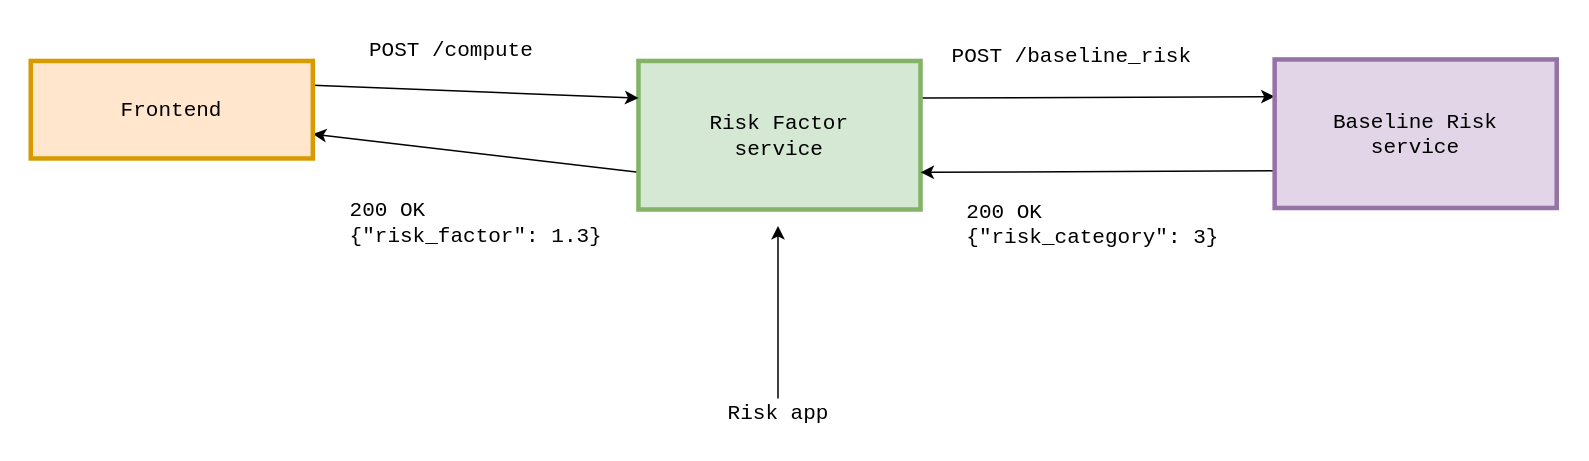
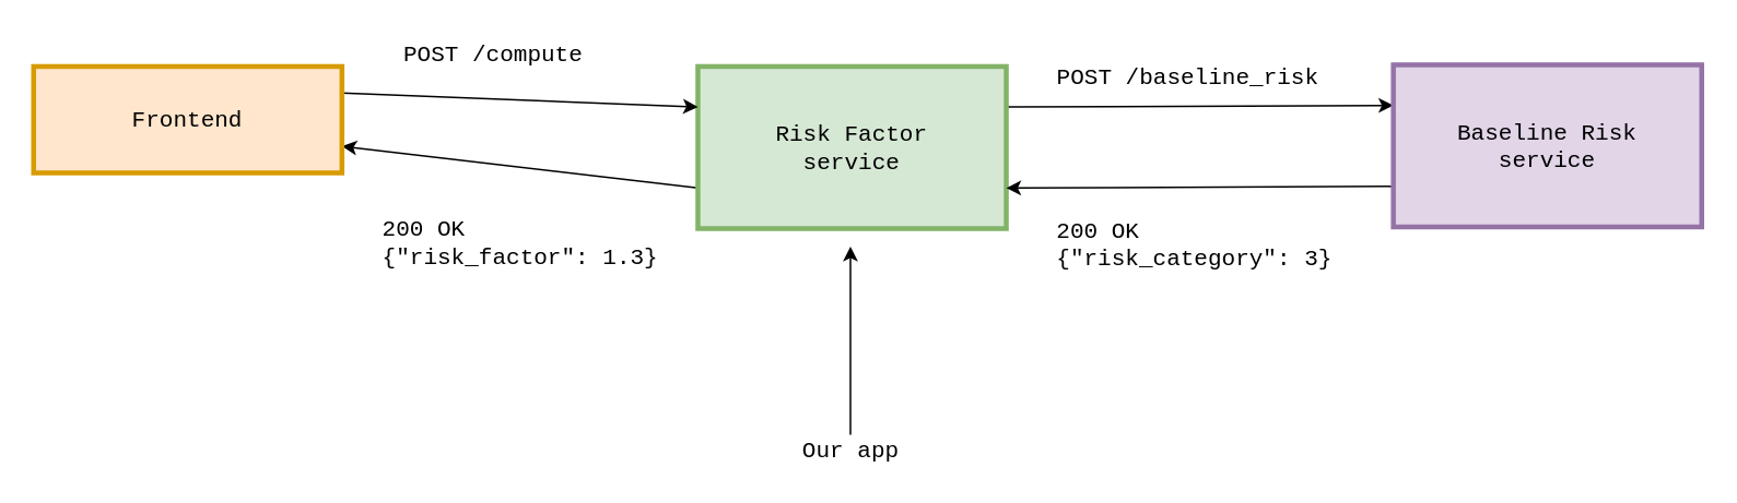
  <mxCell id="0" />
  <mxCell id="1" parent="0" />
  <mxCell id="2" style="edgeStyle=none;rounded=0;orthogonalLoop=1;jettySize=auto;html=1;exitX=1;exitY=0.25;exitDx=0;exitDy=0;entryX=0;entryY=0.25;entryDx=0;entryDy=0;fontFamily=Courier New;fontSize=14;" edge="1" parent="1" source="4" target="6"><mxGeometry relative="1" as="geometry" /></mxCell>
  <mxCell id="3" style="edgeStyle=none;rounded=0;orthogonalLoop=1;jettySize=auto;html=1;exitX=0;exitY=0.75;exitDx=0;exitDy=0;entryX=1;entryY=0.75;entryDx=0;entryDy=0;fontFamily=Courier New;fontSize=14;" edge="1" parent="1" source="4" target="8"><mxGeometry relative="1" as="geometry" /></mxCell>
  <mxCell id="4" value="Risk Factor&lt;br&gt;service" style="rounded=0;whiteSpace=wrap;html=1;fontFamily=Courier New;fontSize=14;fillColor=#d5e8d4;strokeColor=#82b366;strokeWidth=3;" vertex="1" parent="1"><mxGeometry x="425" y="40" width="188" height="99" as="geometry" /></mxCell>
  <mxCell id="5" style="edgeStyle=none;rounded=0;orthogonalLoop=1;jettySize=auto;html=1;exitX=0;exitY=0.75;exitDx=0;exitDy=0;entryX=1;entryY=0.75;entryDx=0;entryDy=0;fontFamily=Courier New;fontSize=14;" edge="1" parent="1" source="6" target="4"><mxGeometry relative="1" as="geometry" /></mxCell>
  <mxCell id="6" value="Baseline Risk&lt;br&gt;service" style="rounded=0;whiteSpace=wrap;html=1;fontFamily=Courier New;fontSize=14;fillColor=#e1d5e7;strokeColor=#9673a6;strokeWidth=3;" vertex="1" parent="1"><mxGeometry x="849" y="39" width="188" height="99" as="geometry" /></mxCell>
  <mxCell id="7" style="edgeStyle=none;rounded=0;orthogonalLoop=1;jettySize=auto;html=1;exitX=1;exitY=0.25;exitDx=0;exitDy=0;entryX=0;entryY=0.25;entryDx=0;entryDy=0;fontFamily=Courier New;fontSize=14;" edge="1" parent="1" source="8" target="4"><mxGeometry relative="1" as="geometry" /></mxCell>
  <mxCell id="8" value="Frontend" style="rounded=0;whiteSpace=wrap;html=1;fontFamily=Courier New;fontSize=14;fillColor=#ffe6cc;strokeColor=#d79b00;strokeWidth=3;" vertex="1" parent="1"><mxGeometry x="20" y="40" width="188" height="65" as="geometry" /></mxCell>
  <mxCell id="9" value="POST /compute" style="text;html=1;strokeColor=none;fillColor=none;align=center;verticalAlign=middle;whiteSpace=wrap;rounded=0;fontFamily=Courier New;fontSize=14;" vertex="1" parent="1"><mxGeometry x="221" y="20" width="159" height="25" as="geometry" /></mxCell>
- <mxCell id="10" value="POST /baseline_risk" style="text;html=1;strokeColor=none;fillColor=none;align=center;verticalAlign=middle;whiteSpace=wrap;rounded=0;fontFamily=Courier New;fontSize=14;" vertex="1" parent="1"><mxGeometry x="627" y="24" width="174" height="25" as="geometry" /></mxCell>
+ <mxCell id="10" value="POST /baseline_risk" style="text;html=1;strokeColor=none;fillColor=none;align=center;verticalAlign=middle;whiteSpace=wrap;rounded=0;fontFamily=Courier New;fontSize=14;" vertex="1" parent="1"><mxGeometry x="637" y="34" width="174" height="25" as="geometry" /></mxCell>
  <mxCell id="11" value="&lt;div style=&quot;text-align: left; font-size: 14px;&quot;&gt;200 OK&lt;/div&gt;&lt;div style=&quot;text-align: left; font-size: 14px;&quot;&gt;{&quot;risk_factor&quot;: 1.3}&lt;/div&gt;" style="text;html=1;strokeColor=none;fillColor=none;align=center;verticalAlign=middle;whiteSpace=wrap;rounded=0;fontFamily=Courier New;fontSize=14;" vertex="1" parent="1"><mxGeometry x="227" y="120" width="180" height="55" as="geometry" /></mxCell>
  <mxCell id="12" value="&lt;div style=&quot;text-align: left; font-size: 14px;&quot;&gt;200 OK&lt;/div&gt;&lt;div style=&quot;text-align: left; font-size: 14px;&quot;&gt;{&quot;risk_category&quot;: 3}&lt;/div&gt;" style="text;html=1;strokeColor=none;fillColor=none;align=center;verticalAlign=middle;whiteSpace=wrap;rounded=0;fontFamily=Courier New;fontSize=14;" vertex="1" parent="1"><mxGeometry x="637" y="121" width="182" height="55" as="geometry" /></mxCell>
- <mxCell id="13" value="Risk app" style="text;html=1;strokeColor=none;fillColor=none;align=center;verticalAlign=middle;whiteSpace=wrap;rounded=0;fontFamily=Courier New;fontSize=14;" vertex="1" parent="1"><mxGeometry x="464" y="265" width="109" height="20" as="geometry" /></mxCell>
+ <mxCell id="13" value="Our app" style="text;html=1;strokeColor=none;fillColor=none;align=center;verticalAlign=middle;whiteSpace=wrap;rounded=0;fontFamily=Courier New;fontSize=14;" vertex="1" parent="1"><mxGeometry x="464" y="265" width="109" height="20" as="geometry" /></mxCell>
  <mxCell id="14" value="" style="endArrow=classic;html=1;fontFamily=Courier New;fontSize=14;" edge="1" parent="1"><mxGeometry width="50" height="50" relative="1" as="geometry"><mxPoint x="518" y="265" as="sourcePoint" /><mxPoint x="518" y="150" as="targetPoint" /></mxGeometry></mxCell>
